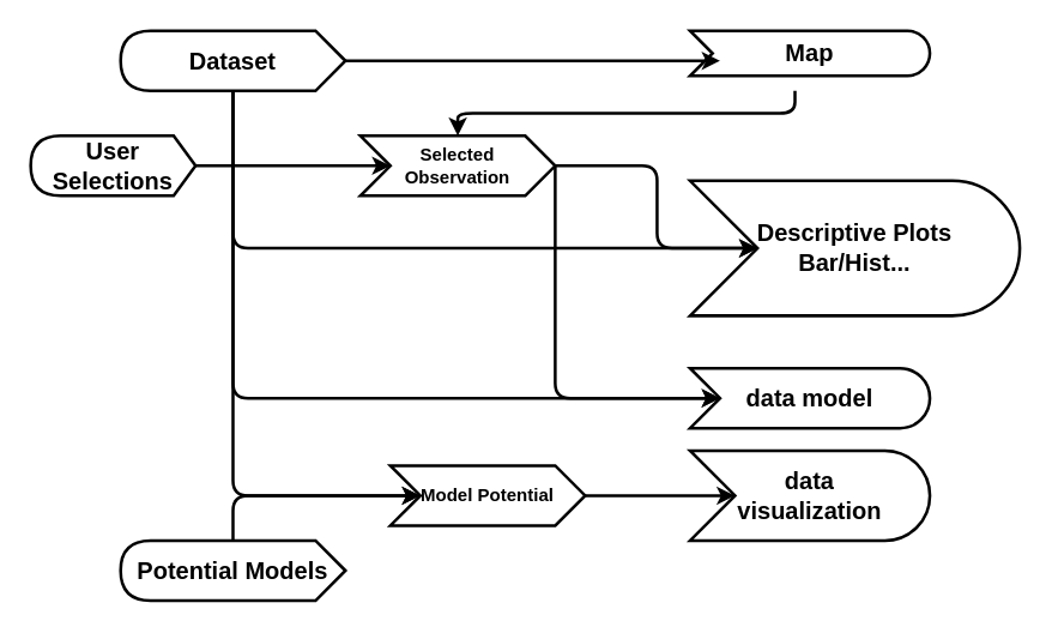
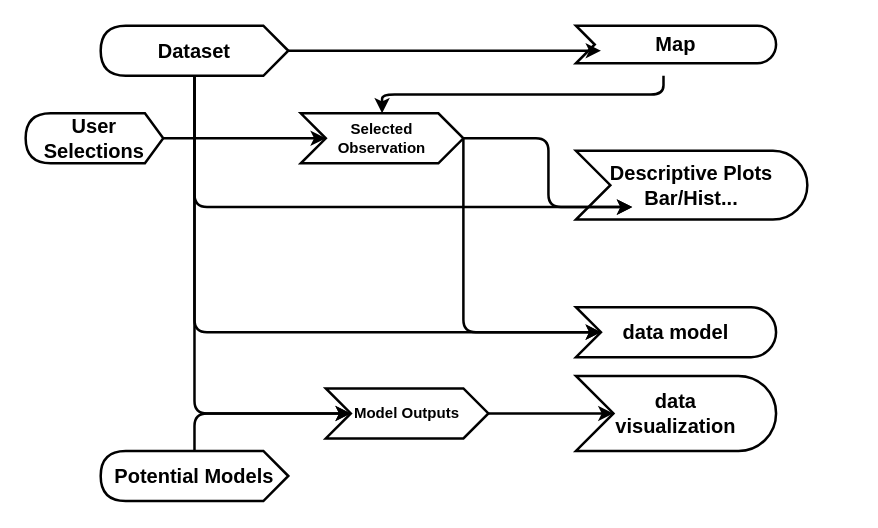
  <mxCell id="0" />
  <mxCell id="1" parent="0" />
  <mxCell id="2" style="edgeStyle=elbowEdgeStyle;shape=connector;rounded=1;html=1;exitX=0;exitY=0;exitDx=70;exitDy=40;exitPerimeter=0;entryX=0.5;entryY=0;entryDx=0;entryDy=0;labelBackgroundColor=default;fontFamily=Helvetica;fontSize=16;fontColor=#000000;endArrow=classic;strokeColor=#000000;strokeWidth=2;elbow=vertical;" edge="1" parent="1" source="3" target="13"><mxGeometry relative="1" as="geometry" /></mxCell>
  <mxCell id="3" value="&lt;font color=&quot;#000000&quot; style=&quot;font-size: 16px&quot;&gt;&lt;b&gt;Map&lt;/b&gt;&lt;/font&gt;" style="html=1;outlineConnect=0;whiteSpace=wrap;fillColor=none;shape=mxgraph.archimate3.event;strokeColor=#000000;strokeWidth=2;align=center;" vertex="1" parent="1"><mxGeometry x="460" y="20" width="160" height="30" as="geometry" /></mxCell>
  <mxCell id="4" style="edgeStyle=none;shape=connector;rounded=1;html=1;exitX=0;exitY=0.5;exitDx=0;exitDy=0;exitPerimeter=0;entryX=0;entryY=0;entryDx=20;entryDy=20;entryPerimeter=0;labelBackgroundColor=default;fontFamily=Helvetica;fontSize=16;fontColor=#000000;endArrow=classic;strokeColor=#000000;strokeWidth=2;" edge="1" parent="1" source="8" target="3"><mxGeometry relative="1" as="geometry" /></mxCell>
  <mxCell id="5" style="edgeStyle=elbowEdgeStyle;shape=connector;rounded=1;html=1;exitX=0;exitY=0;exitDx=75;exitDy=40;exitPerimeter=0;entryX=0;entryY=0;entryDx=45;entryDy=45;entryPerimeter=0;labelBackgroundColor=default;fontFamily=Helvetica;fontSize=16;fontColor=#000000;endArrow=classic;strokeColor=#000000;strokeWidth=2;elbow=vertical;" edge="1" parent="1" source="8" target="9"><mxGeometry relative="1" as="geometry"><Array as="points"><mxPoint x="260" y="165" /><mxPoint x="190" y="160" /></Array></mxGeometry></mxCell>
  <mxCell id="6" style="edgeStyle=elbowEdgeStyle;shape=connector;rounded=1;html=1;entryX=0;entryY=0;entryDx=20;entryDy=20;entryPerimeter=0;labelBackgroundColor=default;fontFamily=Helvetica;fontSize=16;fontColor=#000000;endArrow=classic;strokeColor=#000000;strokeWidth=2;" edge="1" parent="1" source="8" target="10"><mxGeometry relative="1" as="geometry"><Array as="points"><mxPoint x="155" y="170" /></Array></mxGeometry></mxCell>
  <mxCell id="7" style="edgeStyle=elbowEdgeStyle;shape=connector;rounded=1;html=1;exitX=0;exitY=0;exitDx=75;exitDy=40;exitPerimeter=0;entryX=0;entryY=0.5;entryDx=0;entryDy=0;labelBackgroundColor=default;fontFamily=Helvetica;fontSize=16;fontColor=#000000;endArrow=classic;strokeColor=#000000;strokeWidth=2;" edge="1" parent="1" source="8" target="17"><mxGeometry relative="1" as="geometry"><Array as="points"><mxPoint x="155" y="200" /></Array></mxGeometry></mxCell>
  <mxCell id="8" value="&lt;b&gt;Dataset&lt;/b&gt;" style="shape=display;whiteSpace=wrap;html=1;fontSize=16;fontColor=#000000;strokeColor=#000000;strokeWidth=2;fillColor=none;size=0.133;rotation=0;flipH=1;" vertex="1" parent="1"><mxGeometry x="80" y="20" width="150" height="40" as="geometry" /></mxCell>
- <mxCell id="9" value="&lt;font color=&quot;#000000&quot; style=&quot;font-size: 16px&quot;&gt;&lt;b&gt;Descriptive Plots&lt;br&gt;Bar/Hist...&lt;br&gt;&lt;/b&gt;&lt;/font&gt;" style="html=1;outlineConnect=0;whiteSpace=wrap;fillColor=none;shape=mxgraph.archimate3.event;strokeColor=#000000;strokeWidth=2;align=center;" vertex="1" parent="1"><mxGeometry x="460" y="120" width="220" height="90" as="geometry" /></mxCell>
+ <mxCell id="9" value="&lt;font color=&quot;#000000&quot; style=&quot;font-size: 16px&quot;&gt;&lt;b&gt;Descriptive Plots&lt;br&gt;Bar/Hist...&lt;br&gt;&lt;/b&gt;&lt;/font&gt;" style="html=1;outlineConnect=0;whiteSpace=wrap;fillColor=none;shape=mxgraph.archimate3.event;strokeColor=#000000;strokeWidth=2;align=center;" vertex="1" parent="1"><mxGeometry x="460" y="120" width="185" height="55" as="geometry" /></mxCell>
  <mxCell id="10" value="&lt;font color=&quot;#000000&quot; style=&quot;font-size: 16px&quot;&gt;&lt;b&gt;data model&lt;/b&gt;&lt;/font&gt;" style="html=1;outlineConnect=0;whiteSpace=wrap;fillColor=none;shape=mxgraph.archimate3.event;strokeColor=#000000;strokeWidth=2;align=center;" vertex="1" parent="1"><mxGeometry x="460" y="245" width="160" height="40" as="geometry" /></mxCell>
  <mxCell id="11" style="edgeStyle=elbowEdgeStyle;shape=connector;rounded=1;html=1;exitX=1;exitY=0.5;exitDx=0;exitDy=0;entryX=0;entryY=0;entryDx=45;entryDy=45;entryPerimeter=0;labelBackgroundColor=default;fontFamily=Helvetica;fontSize=16;fontColor=#000000;endArrow=classic;strokeColor=#000000;strokeWidth=2;" edge="1" parent="1" source="13" target="9"><mxGeometry relative="1" as="geometry" /></mxCell>
  <mxCell id="12" style="edgeStyle=elbowEdgeStyle;shape=connector;rounded=1;html=1;exitX=1;exitY=0.5;exitDx=0;exitDy=0;entryX=0;entryY=0;entryDx=20;entryDy=20;entryPerimeter=0;labelBackgroundColor=default;fontFamily=Helvetica;fontSize=16;fontColor=#000000;endArrow=classic;strokeColor=#000000;strokeWidth=2;" edge="1" parent="1" source="13" target="10"><mxGeometry relative="1" as="geometry"><Array as="points"><mxPoint x="370" y="200" /></Array></mxGeometry></mxCell>
  <mxCell id="13" value="&lt;font color=&quot;#000000&quot;&gt;&lt;b&gt;Selected&lt;br&gt;Observation&lt;/b&gt;&lt;/font&gt;" style="shape=step;perimeter=stepPerimeter;whiteSpace=wrap;html=1;fixedSize=1;fontSize=12;fontColor=default;strokeColor=#000000;strokeWidth=2;fillColor=none;" vertex="1" parent="1"><mxGeometry x="240" y="90" width="130" height="40" as="geometry" /></mxCell>
  <mxCell id="14" style="edgeStyle=elbowEdgeStyle;shape=connector;rounded=1;html=1;exitX=0;exitY=0;exitDx=75;exitDy=0;exitPerimeter=0;entryX=0;entryY=0.5;entryDx=0;entryDy=0;labelBackgroundColor=default;fontFamily=Helvetica;fontSize=16;fontColor=#000000;endArrow=classic;strokeColor=#000000;strokeWidth=2;" edge="1" parent="1" source="15" target="17"><mxGeometry relative="1" as="geometry"><Array as="points"><mxPoint x="155" y="350" /></Array></mxGeometry></mxCell>
  <mxCell id="15" value="&lt;b&gt;Potential Models&lt;/b&gt;" style="shape=display;whiteSpace=wrap;html=1;fontSize=16;fontColor=#000000;strokeColor=#000000;strokeWidth=2;fillColor=none;size=0.133;rotation=0;flipH=1;" vertex="1" parent="1"><mxGeometry x="80" y="360" width="150" height="40" as="geometry" /></mxCell>
  <mxCell id="16" style="edgeStyle=elbowEdgeStyle;shape=connector;rounded=1;html=1;exitX=1;exitY=0.5;exitDx=0;exitDy=0;entryX=0;entryY=0;entryDx=30;entryDy=30;entryPerimeter=0;labelBackgroundColor=default;fontFamily=Helvetica;fontSize=16;fontColor=#000000;endArrow=classic;strokeColor=#000000;strokeWidth=2;" edge="1" parent="1" source="17" target="20"><mxGeometry relative="1" as="geometry" /></mxCell>
- <mxCell id="17" value="&lt;font color=&quot;#000000&quot;&gt;&lt;b&gt;Model Potential&lt;/b&gt;&lt;/font&gt;" style="shape=step;perimeter=stepPerimeter;whiteSpace=wrap;html=1;fixedSize=1;fontSize=12;fontColor=default;strokeColor=#000000;strokeWidth=2;fillColor=none;" vertex="1" parent="1"><mxGeometry x="260" y="310" width="130" height="40" as="geometry" /></mxCell>
+ <mxCell id="17" value="&lt;font color=&quot;#000000&quot;&gt;&lt;b&gt;Model Outputs&lt;/b&gt;&lt;/font&gt;" style="shape=step;perimeter=stepPerimeter;whiteSpace=wrap;html=1;fixedSize=1;fontSize=12;fontColor=default;strokeColor=#000000;strokeWidth=2;fillColor=none;" vertex="1" parent="1"><mxGeometry x="260" y="310" width="130" height="40" as="geometry" /></mxCell>
  <mxCell id="18" style="edgeStyle=elbowEdgeStyle;shape=connector;rounded=1;html=1;exitX=0;exitY=0.5;exitDx=0;exitDy=0;exitPerimeter=0;entryX=0;entryY=0.5;entryDx=0;entryDy=0;labelBackgroundColor=default;fontFamily=Helvetica;fontSize=16;fontColor=#000000;endArrow=classic;strokeColor=#000000;strokeWidth=2;" edge="1" parent="1" source="19" target="13"><mxGeometry relative="1" as="geometry" /></mxCell>
  <mxCell id="19" value="&lt;b&gt;User&lt;br&gt;Selections&lt;br&gt;&lt;/b&gt;" style="shape=display;whiteSpace=wrap;html=1;fontSize=16;fontColor=#000000;strokeColor=#000000;strokeWidth=2;fillColor=none;size=0.133;rotation=0;flipH=1;" vertex="1" parent="1"><mxGeometry x="20" y="90" width="110" height="40" as="geometry" /></mxCell>
  <mxCell id="20" value="&lt;font color=&quot;#000000&quot; style=&quot;font-size: 16px&quot;&gt;&lt;b&gt;data &lt;br&gt;visualization&lt;/b&gt;&lt;/font&gt;" style="html=1;outlineConnect=0;whiteSpace=wrap;fillColor=none;shape=mxgraph.archimate3.event;strokeColor=#000000;strokeWidth=2;align=center;" vertex="1" parent="1"><mxGeometry x="460" y="300" width="160" height="60" as="geometry" /></mxCell>
